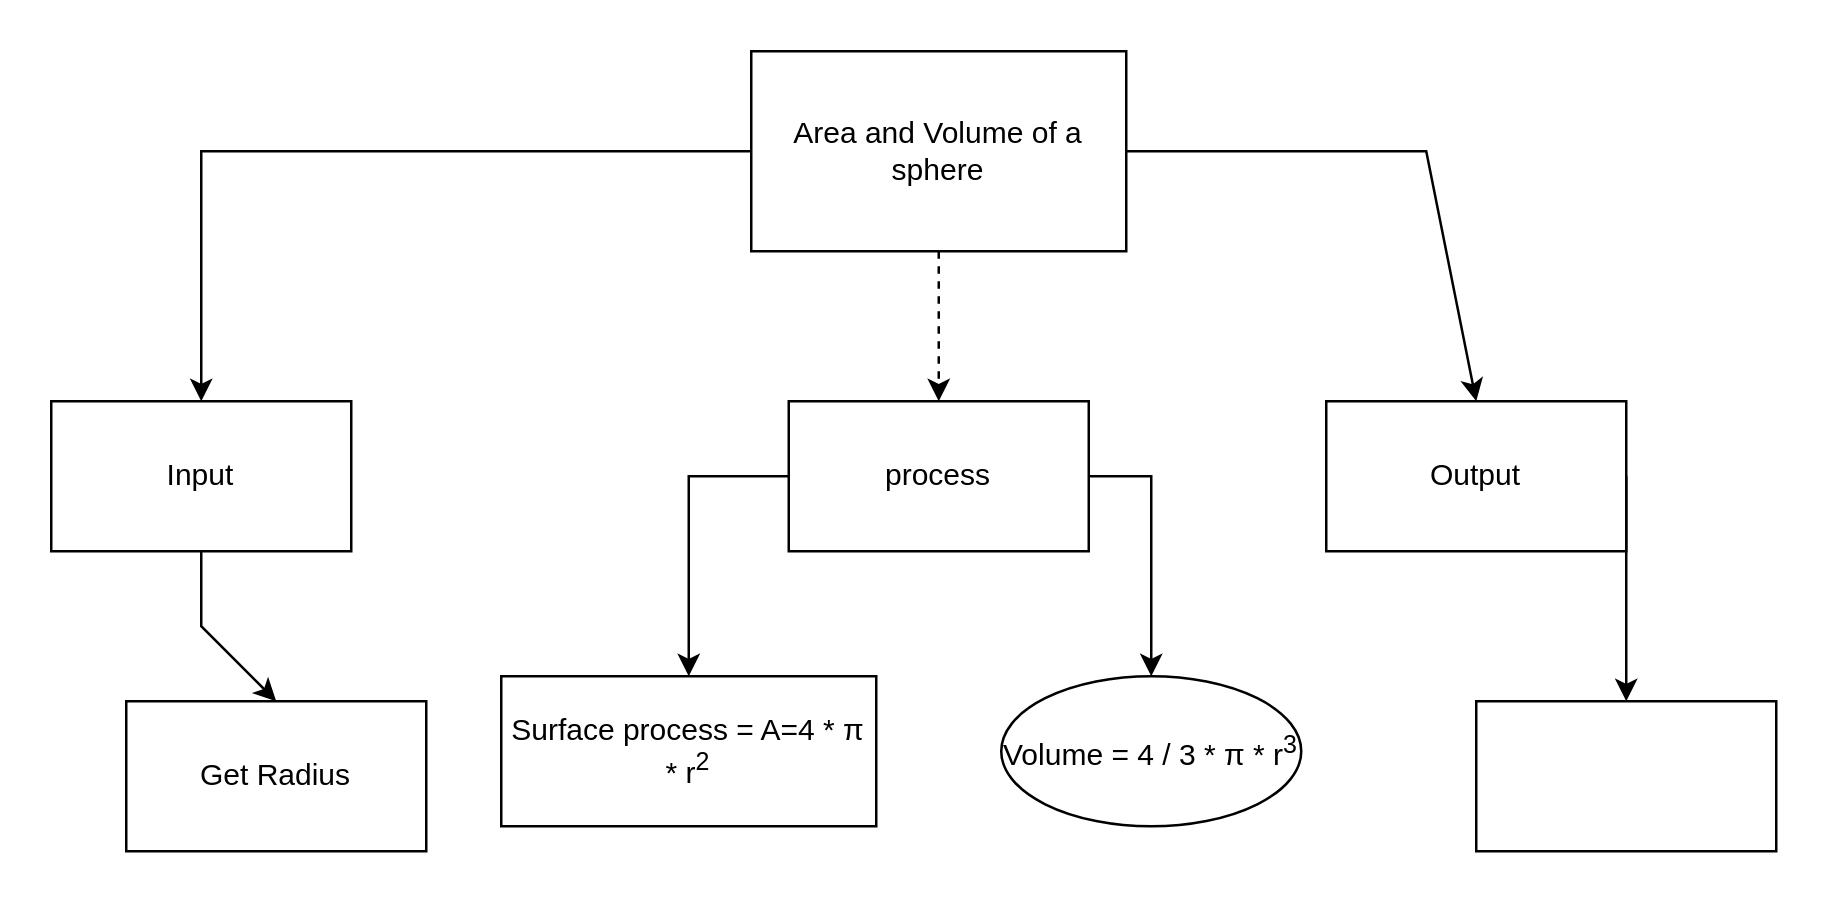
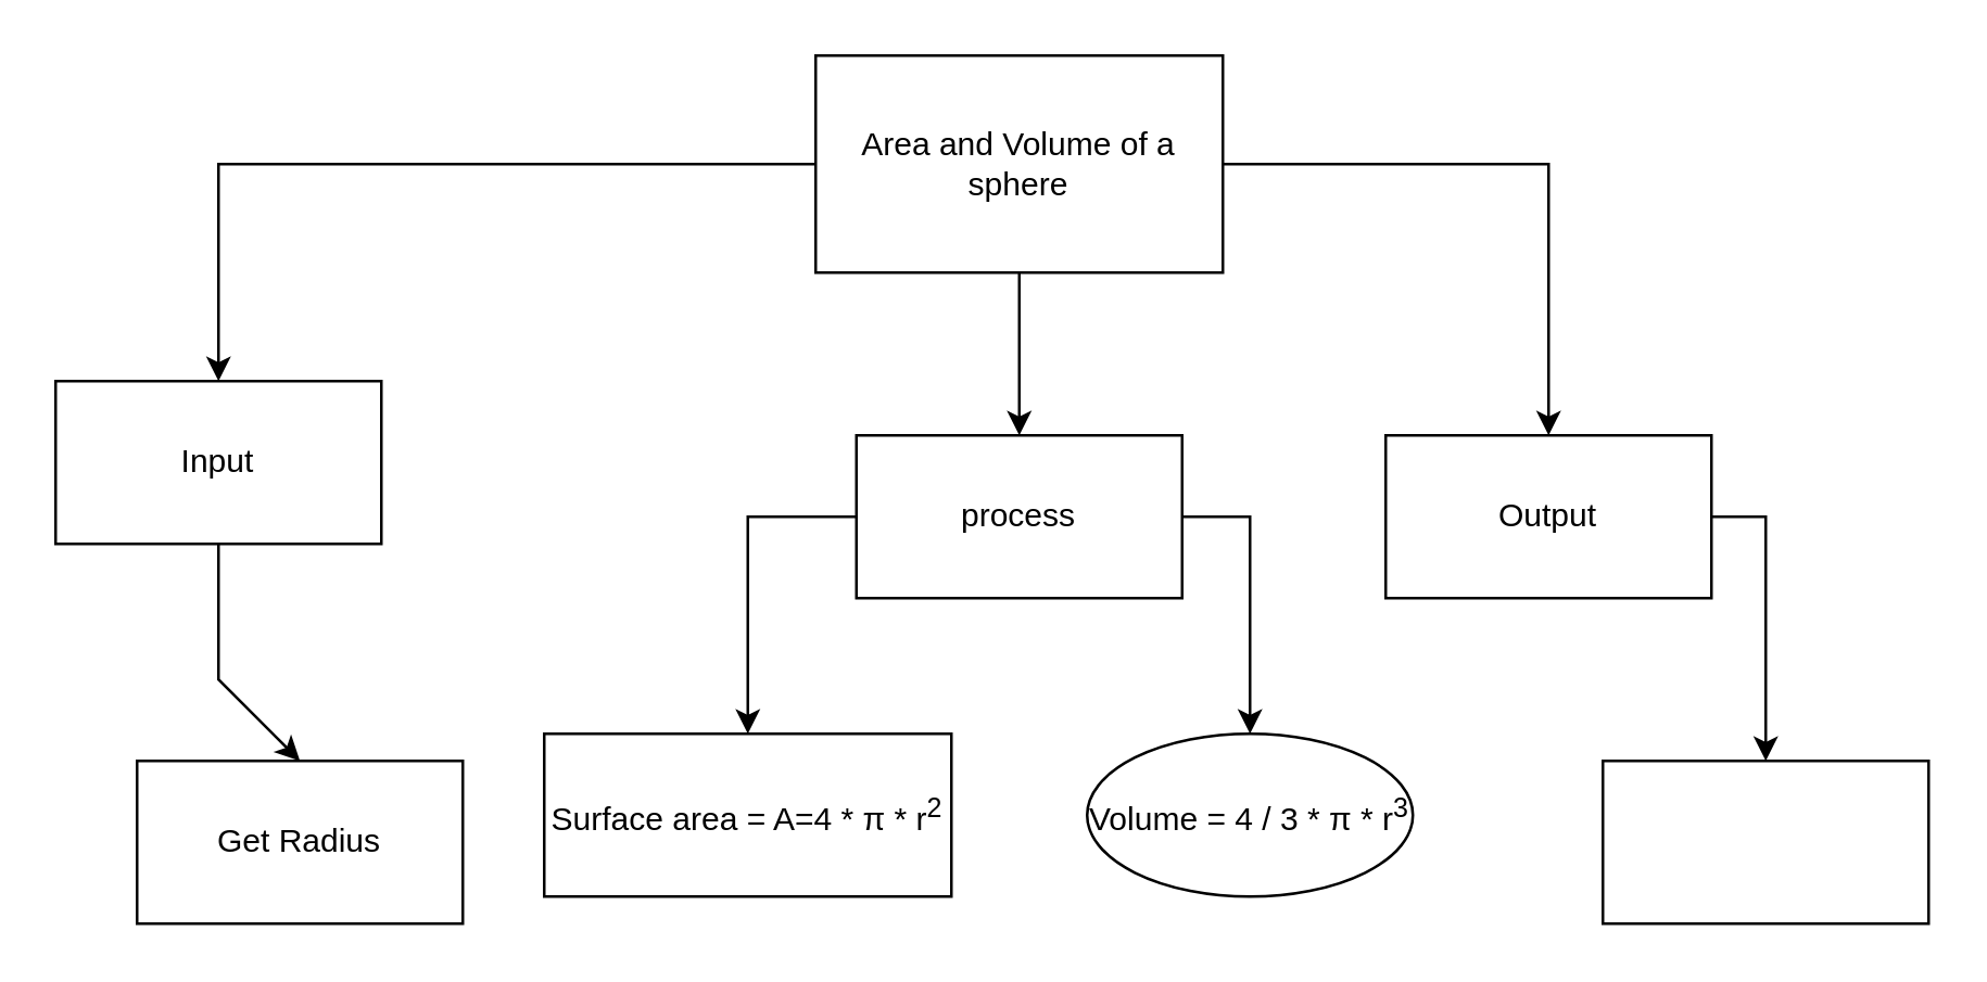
  <mxCell id="0" />
  <mxCell id="1" parent="0" />
- <mxCell id="2" style="edgeStyle=none;html=1;entryX=0.5;entryY=0;entryDx=0;entryDy=0;fontFamily=Helvetica;fontSize=12;fontColor=#000000;rounded=0;strokeColor=#000000;dashed=1;" edge="1" parent="1" source="5" target="10"><mxGeometry relative="1" as="geometry" /></mxCell>
+ <mxCell id="2" style="edgeStyle=none;html=1;entryX=0.5;entryY=0;entryDx=0;entryDy=0;fontFamily=Helvetica;fontSize=12;fontColor=#000000;rounded=0;strokeColor=#000000;" edge="1" parent="1" source="5" target="10"><mxGeometry relative="1" as="geometry" /></mxCell>
  <mxCell id="3" style="edgeStyle=none;shape=connector;rounded=0;html=1;entryX=0.5;entryY=0;entryDx=0;entryDy=0;labelBackgroundColor=default;fontFamily=Helvetica;fontSize=12;fontColor=#000000;endArrow=classic;strokeColor=#000000;" edge="1" parent="1" source="5" target="12"><mxGeometry relative="1" as="geometry"><Array as="points"><mxPoint x="570" y="60" /></Array></mxGeometry></mxCell>
  <mxCell id="4" style="edgeStyle=none;shape=connector;rounded=0;html=1;entryX=0.5;entryY=0;entryDx=0;entryDy=0;labelBackgroundColor=default;fontFamily=Helvetica;fontSize=12;fontColor=#000000;endArrow=classic;strokeColor=#000000;" edge="1" parent="1" source="5" target="7"><mxGeometry relative="1" as="geometry"><Array as="points"><mxPoint x="80" y="60" /></Array></mxGeometry></mxCell>
  <mxCell id="5" value="&lt;font color=&quot;#000000&quot;&gt;Area and Volume of a sphere&lt;/font&gt;" style="rounded=0;whiteSpace=wrap;html=1;fillColor=#FFFFFF;" vertex="1" parent="1"><mxGeometry x="300" y="20" width="150" height="80" as="geometry" /></mxCell>
  <mxCell id="6" style="edgeStyle=none;shape=connector;rounded=0;html=1;entryX=0.5;entryY=0;entryDx=0;entryDy=0;labelBackgroundColor=default;fontFamily=Helvetica;fontSize=12;fontColor=#000000;endArrow=classic;strokeColor=#000000;" edge="1" parent="1" source="7" target="13"><mxGeometry relative="1" as="geometry"><Array as="points"><mxPoint x="80" y="250" /></Array></mxGeometry></mxCell>
- <mxCell id="7" value="Input" style="rounded=0;whiteSpace=wrap;html=1;fontFamily=Helvetica;fontSize=12;fontColor=#000000;strokeColor=default;fillColor=#FFFFFF;" vertex="1" parent="1"><mxGeometry x="20" y="160" width="120" height="60" as="geometry" /></mxCell>
+ <mxCell id="7" value="Input" style="rounded=0;whiteSpace=wrap;html=1;fontFamily=Helvetica;fontSize=12;fontColor=#000000;strokeColor=default;fillColor=#FFFFFF;" vertex="1" parent="1"><mxGeometry x="20" y="140" width="120" height="60" as="geometry" /></mxCell>
  <mxCell id="8" style="edgeStyle=none;shape=connector;rounded=0;html=1;entryX=0.5;entryY=0;entryDx=0;entryDy=0;labelBackgroundColor=default;fontFamily=Helvetica;fontSize=12;fontColor=#000000;endArrow=classic;strokeColor=#000000;" edge="1" parent="1" source="10" target="15"><mxGeometry relative="1" as="geometry"><Array as="points"><mxPoint x="460" y="190" /></Array></mxGeometry></mxCell>
  <mxCell id="9" style="edgeStyle=none;shape=connector;rounded=0;html=1;entryX=0.5;entryY=0;entryDx=0;entryDy=0;labelBackgroundColor=default;fontFamily=Helvetica;fontSize=12;fontColor=#000000;endArrow=classic;strokeColor=#000000;" edge="1" parent="1" source="10" target="14"><mxGeometry relative="1" as="geometry"><Array as="points"><mxPoint x="275" y="190" /></Array></mxGeometry></mxCell>
  <mxCell id="10" value="process" style="rounded=0;whiteSpace=wrap;html=1;fontFamily=Helvetica;fontSize=12;fontColor=#000000;strokeColor=default;fillColor=#FFFFFF;" vertex="1" parent="1"><mxGeometry x="315" y="160" width="120" height="60" as="geometry" /></mxCell>
  <mxCell id="11" style="edgeStyle=none;shape=connector;rounded=0;html=1;entryX=0.5;entryY=0;entryDx=0;entryDy=0;labelBackgroundColor=default;fontFamily=Helvetica;fontSize=12;fontColor=#000000;endArrow=classic;strokeColor=#000000;" edge="1" parent="1" source="12" target="16"><mxGeometry relative="1" as="geometry"><Array as="points"><mxPoint x="650" y="190" /></Array></mxGeometry></mxCell>
- <mxCell id="12" value="Output" style="rounded=0;whiteSpace=wrap;html=1;fontFamily=Helvetica;fontSize=12;fontColor=#000000;strokeColor=default;fillColor=#FFFFFF;" vertex="1" parent="1"><mxGeometry x="530" y="160" width="120" height="60" as="geometry" /></mxCell>
+ <mxCell id="12" value="Output" style="rounded=0;whiteSpace=wrap;html=1;fontFamily=Helvetica;fontSize=12;fontColor=#000000;strokeColor=default;fillColor=#FFFFFF;" vertex="1" parent="1"><mxGeometry x="510" y="160" width="120" height="60" as="geometry" /></mxCell>
  <mxCell id="13" value="Get Radius" style="rounded=0;whiteSpace=wrap;html=1;fontFamily=Helvetica;fontSize=12;fontColor=#000000;strokeColor=default;fillColor=#FFFFFF;" vertex="1" parent="1"><mxGeometry x="50" y="280" width="120" height="60" as="geometry" /></mxCell>
- <mxCell id="14" value="Surface process = A=4 * π * r&lt;sup&gt;2&lt;/sup&gt;" style="rounded=0;whiteSpace=wrap;html=1;fontFamily=Helvetica;fontSize=12;fontColor=#000000;strokeColor=default;fillColor=#FFFFFF;" vertex="1" parent="1"><mxGeometry x="200" y="270" width="150" height="60" as="geometry" /></mxCell>
+ <mxCell id="14" value="Surface area = A=4 * π * r&lt;sup&gt;2&lt;/sup&gt;" style="rounded=0;whiteSpace=wrap;html=1;fontFamily=Helvetica;fontSize=12;fontColor=#000000;strokeColor=default;fillColor=#FFFFFF;" vertex="1" parent="1"><mxGeometry x="200" y="270" width="150" height="60" as="geometry" /></mxCell>
  <mxCell id="15" value="Volume = 4 / 3 *&amp;nbsp;π * r&lt;sup&gt;3&lt;/sup&gt;" style="ellipse;whiteSpace=wrap;html=1;fontFamily=Helvetica;fontSize=12;fontColor=#000000;strokeColor=default;fillColor=#FFFFFF;" vertex="1" parent="1"><mxGeometry x="400" y="270" width="120" height="60" as="geometry" /></mxCell>
  <mxCell id="16" value="" style="rounded=0;whiteSpace=wrap;html=1;fontFamily=Helvetica;fontSize=12;fontColor=#000000;strokeColor=default;fillColor=#FFFFFF;" vertex="1" parent="1"><mxGeometry x="590" y="280" width="120" height="60" as="geometry" /></mxCell>
